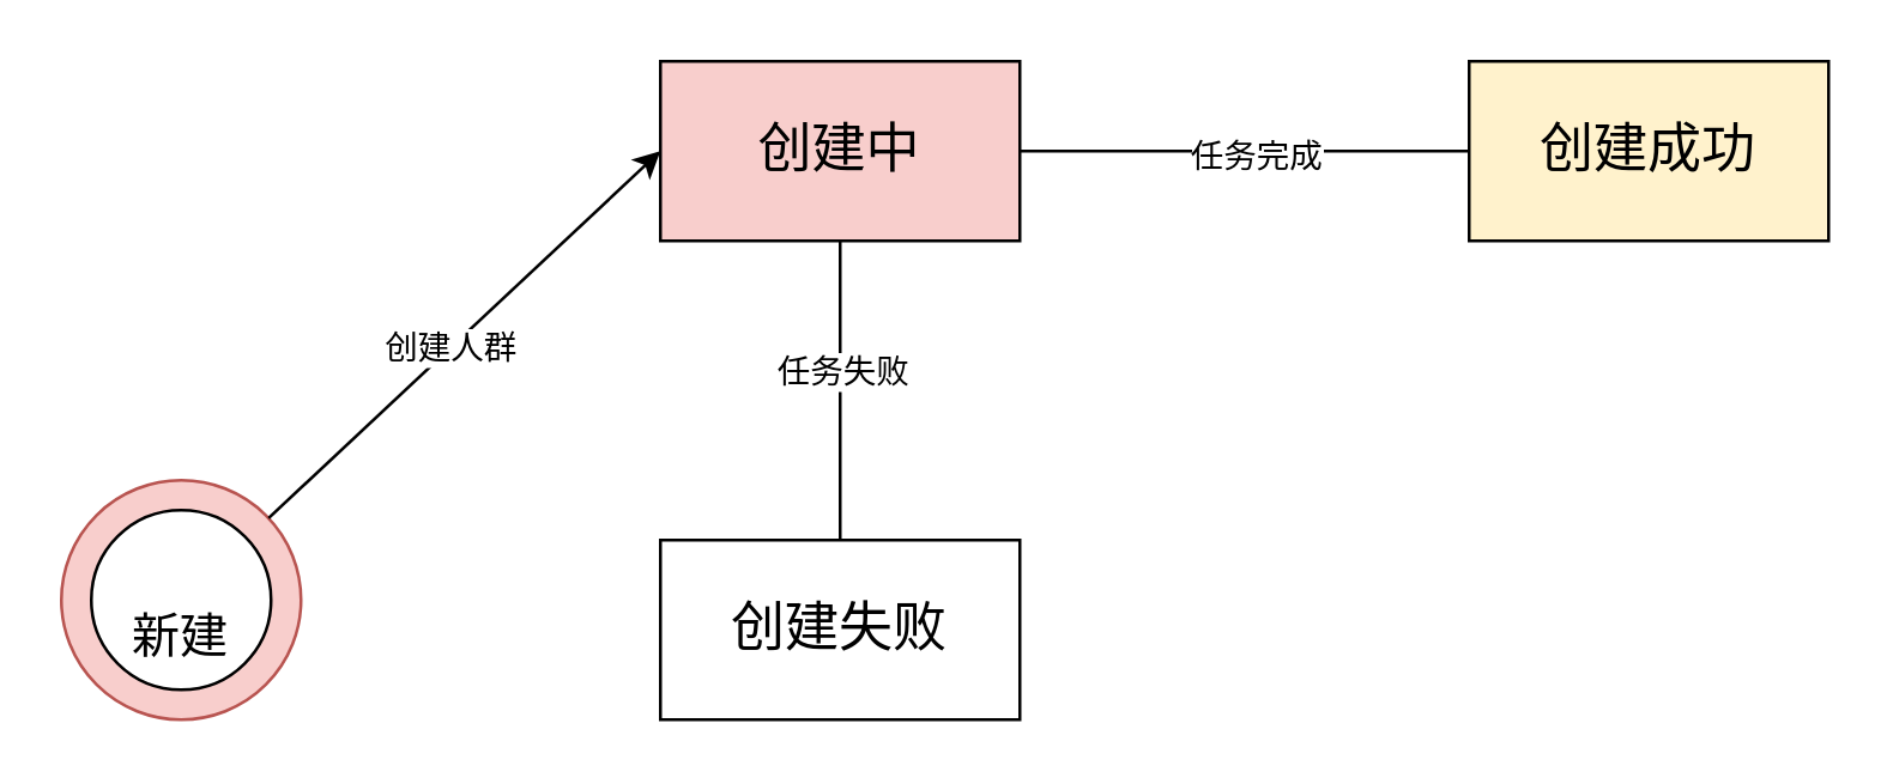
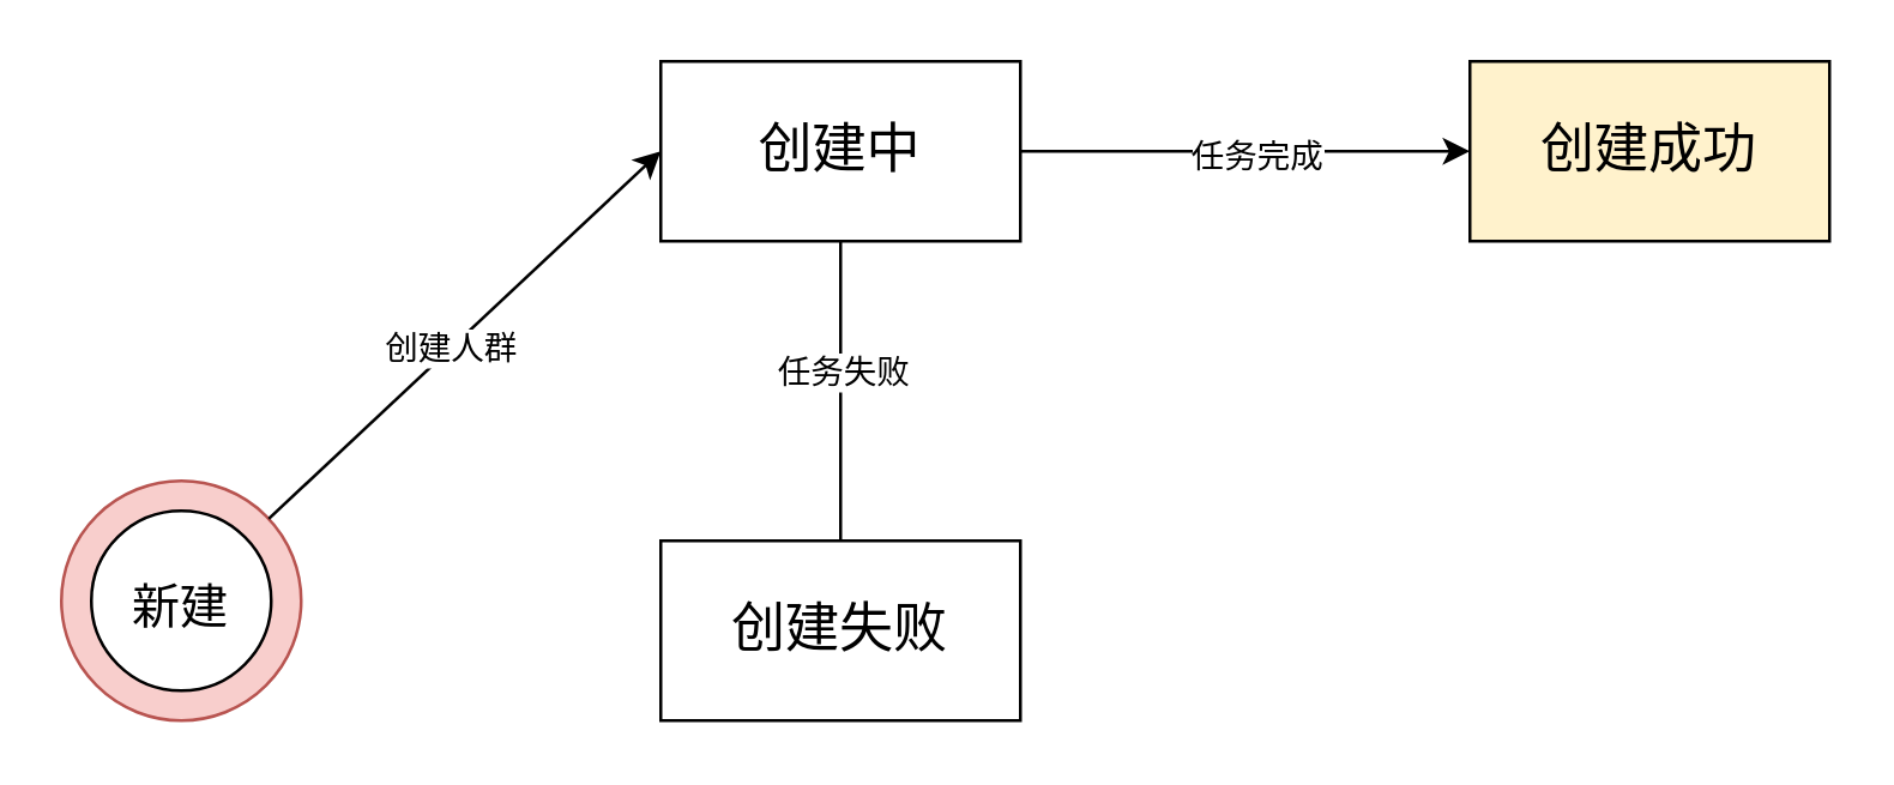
  <mxCell id="0" />
  <mxCell id="1" parent="0" />
  <mxCell id="2" value="" style="ellipse;whiteSpace=wrap;html=1;aspect=fixed;fillColor=#f8cecc;strokeColor=#b85450;" vertex="1" parent="1"><mxGeometry x="20" y="160" width="80" height="80" as="geometry" /></mxCell>
  <mxCell id="3" value="" style="ellipse;whiteSpace=wrap;html=1;aspect=fixed;" vertex="1" parent="1"><mxGeometry x="30" y="170" width="60" height="60" as="geometry" /></mxCell>
  <mxCell id="4" value="" style="edgeStyle=orthogonalEdgeStyle;rounded=0;orthogonalLoop=1;jettySize=auto;html=1;endArrow=none;" edge="1" parent="1" source="6" target="10"><mxGeometry relative="1" as="geometry" /></mxCell>
  <mxCell id="5" value="任务失败" style="edgeLabel;html=1;align=center;verticalAlign=middle;resizable=0;points=[];" vertex="1" connectable="0" parent="4"><mxGeometry x="-0.14" relative="1" as="geometry"><mxPoint as="offset" /></mxGeometry></mxCell>
- <mxCell id="6" value="&lt;font style=&quot;font-size: 18px&quot;&gt;创建中&lt;/font&gt;" style="rounded=0;whiteSpace=wrap;html=1;fillColor=#f8cecc;" vertex="1" parent="1"><mxGeometry x="220" y="20" width="120" height="60" as="geometry" /></mxCell>
- <mxCell id="7" value="&lt;font style=&quot;font-size: 16px&quot;&gt;新建&lt;/font&gt;" style="text;html=1;strokeColor=none;fillColor=none;align=center;verticalAlign=middle;whiteSpace=wrap;rounded=0;" vertex="1" parent="1"><mxGeometry x="40" y="202" width="40" height="20" as="geometry" /></mxCell>
+ <mxCell id="6" value="&lt;font style=&quot;font-size: 18px&quot;&gt;创建中&lt;/font&gt;" style="rounded=0;whiteSpace=wrap;html=1;" vertex="1" parent="1"><mxGeometry x="220" y="20" width="120" height="60" as="geometry" /></mxCell>
+ <mxCell id="7" value="&lt;font style=&quot;font-size: 16px&quot;&gt;新建&lt;/font&gt;" style="text;html=1;strokeColor=none;fillColor=none;align=center;verticalAlign=middle;whiteSpace=wrap;rounded=0;" vertex="1" parent="1"><mxGeometry x="40" y="192" width="40" height="20" as="geometry" /></mxCell>
  <mxCell id="8" value="" style="endArrow=classic;html=1;entryX=0;entryY=0.5;entryDx=0;entryDy=0;" edge="1" parent="1" source="2" target="6"><mxGeometry width="50" height="50" relative="1" as="geometry"><mxPoint x="-80" y="120" as="sourcePoint" /><mxPoint x="-30" y="70" as="targetPoint" /></mxGeometry></mxCell>
  <mxCell id="9" value="创建人群" style="edgeLabel;html=1;align=center;verticalAlign=middle;resizable=0;points=[];" vertex="1" connectable="0" parent="8"><mxGeometry x="-0.073" relative="1" as="geometry"><mxPoint as="offset" /></mxGeometry></mxCell>
  <mxCell id="10" value="&lt;font style=&quot;font-size: 18px&quot;&gt;创建失败&lt;/font&gt;" style="rounded=0;whiteSpace=wrap;html=1;" vertex="1" parent="1"><mxGeometry x="220" y="180" width="120" height="60" as="geometry" /></mxCell>
  <mxCell id="11" value="&lt;font style=&quot;font-size: 18px&quot;&gt;创建成功&lt;/font&gt;" style="rounded=0;whiteSpace=wrap;html=1;fillColor=#fff2cc;" vertex="1" parent="1"><mxGeometry x="490" y="20" width="120" height="60" as="geometry" /></mxCell>
- <mxCell id="12" value="" style="endArrow=none;html=1;entryX=0;entryY=0.5;entryDx=0;entryDy=0;exitX=1;exitY=0.5;exitDx=0;exitDy=0;" edge="1" parent="1" source="6" target="11"><mxGeometry width="50" height="50" relative="1" as="geometry"><mxPoint x="180" y="-50" as="sourcePoint" /><mxPoint x="230" y="-100" as="targetPoint" /></mxGeometry></mxCell>
+ <mxCell id="12" value="" style="endArrow=classic;html=1;entryX=0;entryY=0.5;entryDx=0;entryDy=0;exitX=1;exitY=0.5;exitDx=0;exitDy=0;" edge="1" parent="1" source="6" target="11"><mxGeometry width="50" height="50" relative="1" as="geometry"><mxPoint x="180" y="-50" as="sourcePoint" /><mxPoint x="230" y="-100" as="targetPoint" /></mxGeometry></mxCell>
  <mxCell id="13" value="任务完成" style="edgeLabel;html=1;align=center;verticalAlign=middle;resizable=0;points=[];" vertex="1" connectable="0" parent="12"><mxGeometry x="0.04" y="-1" relative="1" as="geometry"><mxPoint as="offset" /></mxGeometry></mxCell>
